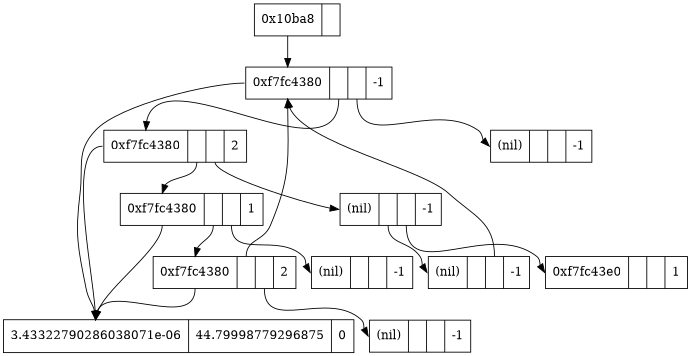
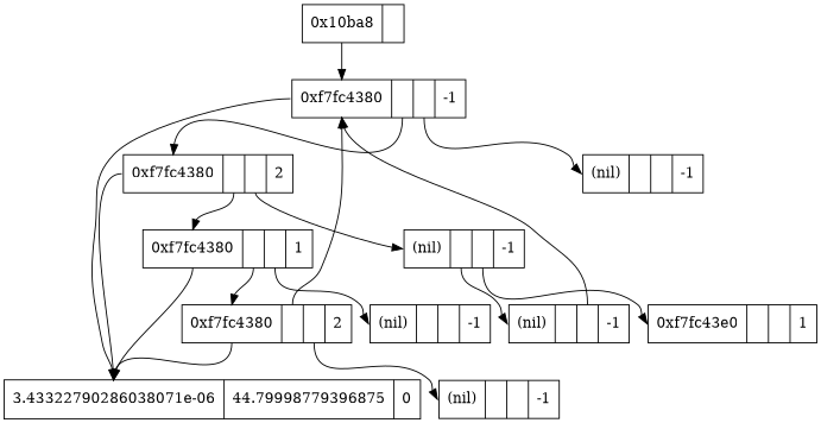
  digraph {
    rankdir=TB
    node [shape=record]
    edge [headport=f0 tailport=f2]
    n1 [label="<f0> 0x10ba8| <f1>"]
    n2 [label="<f0> 0xf7fc4380| <f1> | <f2> |-1"]
-   n3 [label="<f0> 3.43322790286038071e-06|44.79998779296875|0"]
+   n3 [label="<f0> 3.43322790286038071e-06|44.79998779396875|0"]
    n4 [label="<f0> 0xf7fc4380| <f1> | <f2> |2"]
    n5 [label="<f0> (nil)| | |-1"]
    n6 [label="<f0> 0xf7fc4380| <f1> | <f2> |1"]
    n7 [label="<f0> (nil)| <f1> | <f2> |-1"]
    n8 [label="<f0> 0xf7fc4380| <f1> | <f2> |2"]
    n9 [label="<f0> (nil)| | |-1"]
    n10 [label="<f0> (nil)| <f1> | <f2> |-1"]
    n11 [label="<f0> 0xf7fc43e0| | |1"]
    n12 [label="<f0> (nil)| | |-1"]
    n1 -> n2 [tailport=f0]
    n2 -> n3 [tailport=f0]
    n2 -> n4 [tailport=f1]
    n2 -> n5
    n4 -> n3 [tailport=f0]
    n4 -> n6 [tailport=f1]
    n4 -> n7
    n6 -> n3 [tailport=f0]
    n6 -> n8 [tailport=f1]
    n6 -> n9
    n7 -> n10 [tailport=f1]
    n7 -> n11
    n8 -> n2 [tailport=f1]
    n8 -> n3 [tailport=f0]
    n8 -> n12
    n10 -> n2
  }
